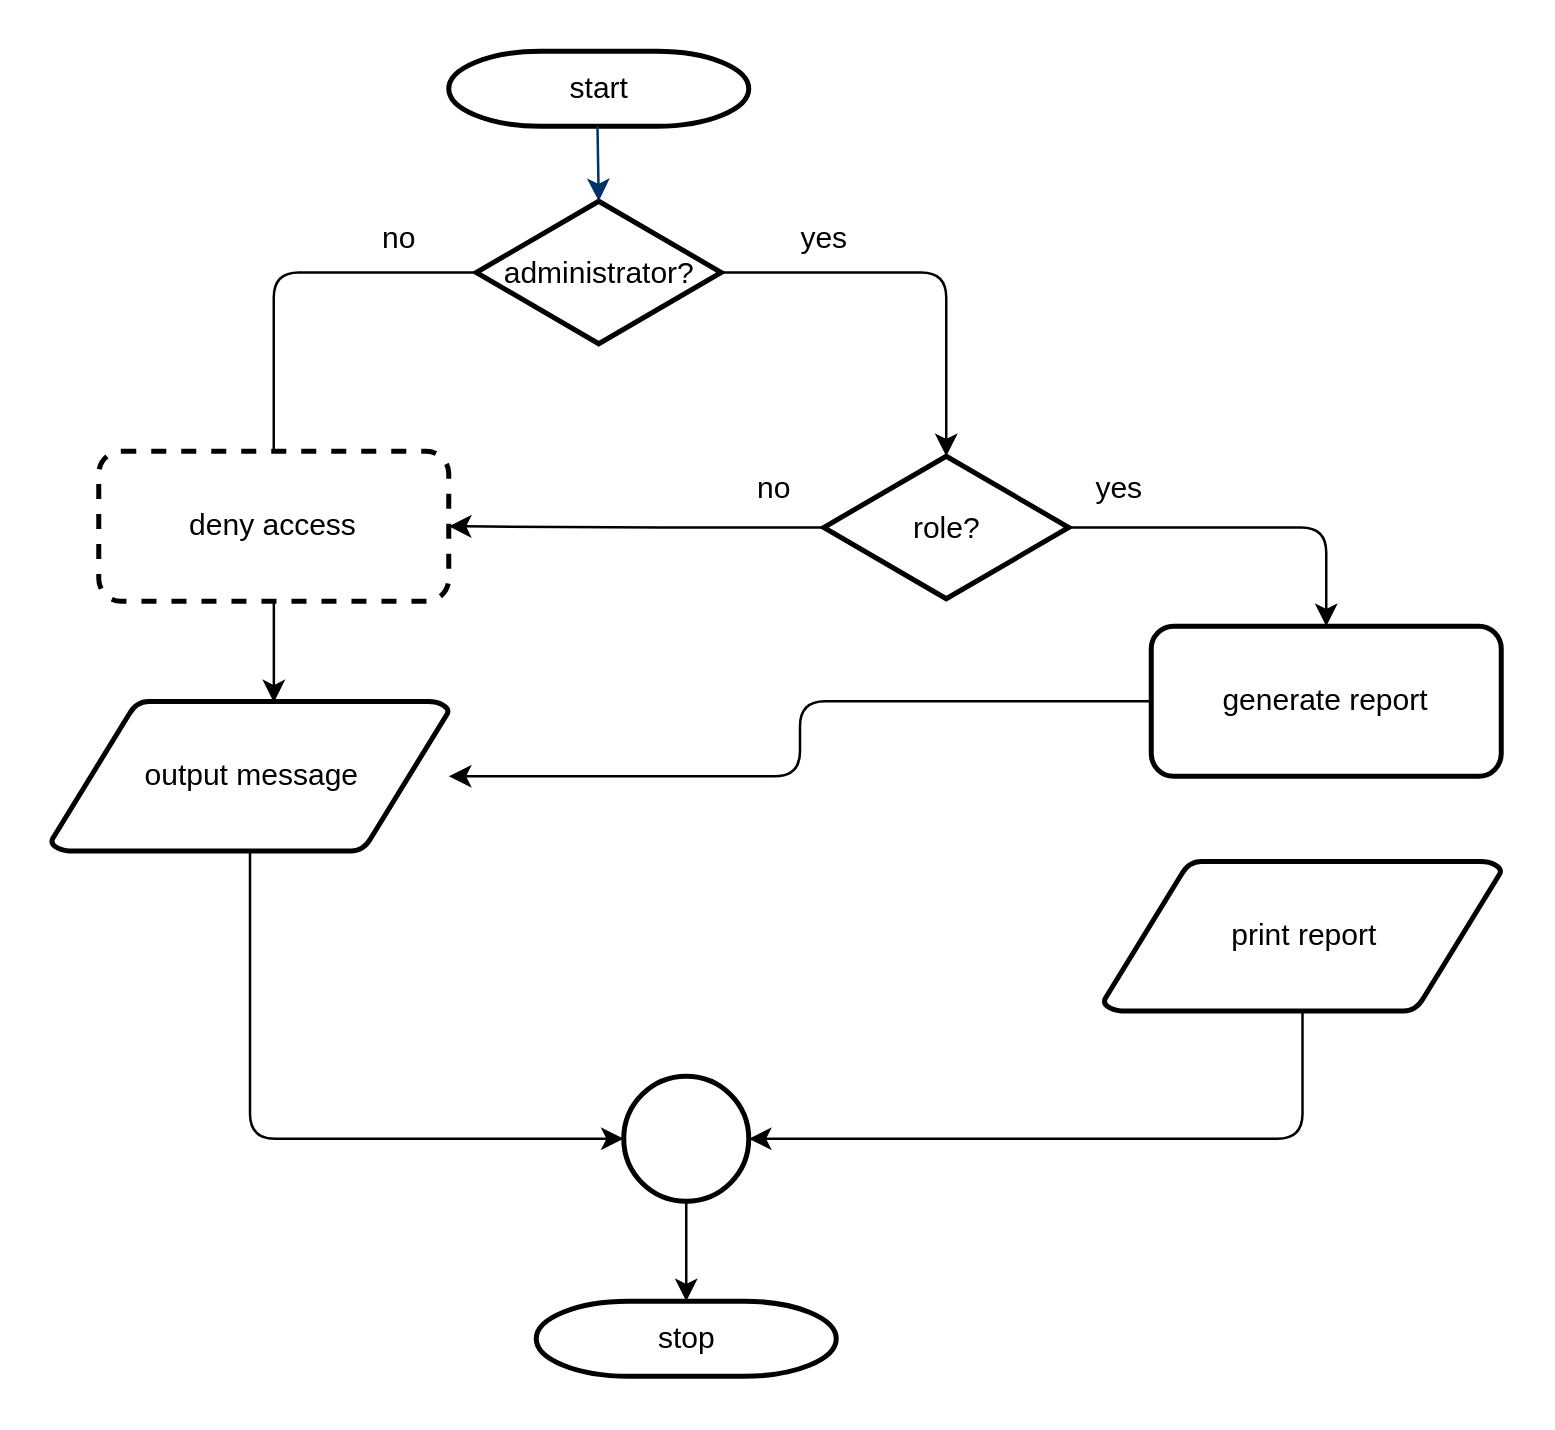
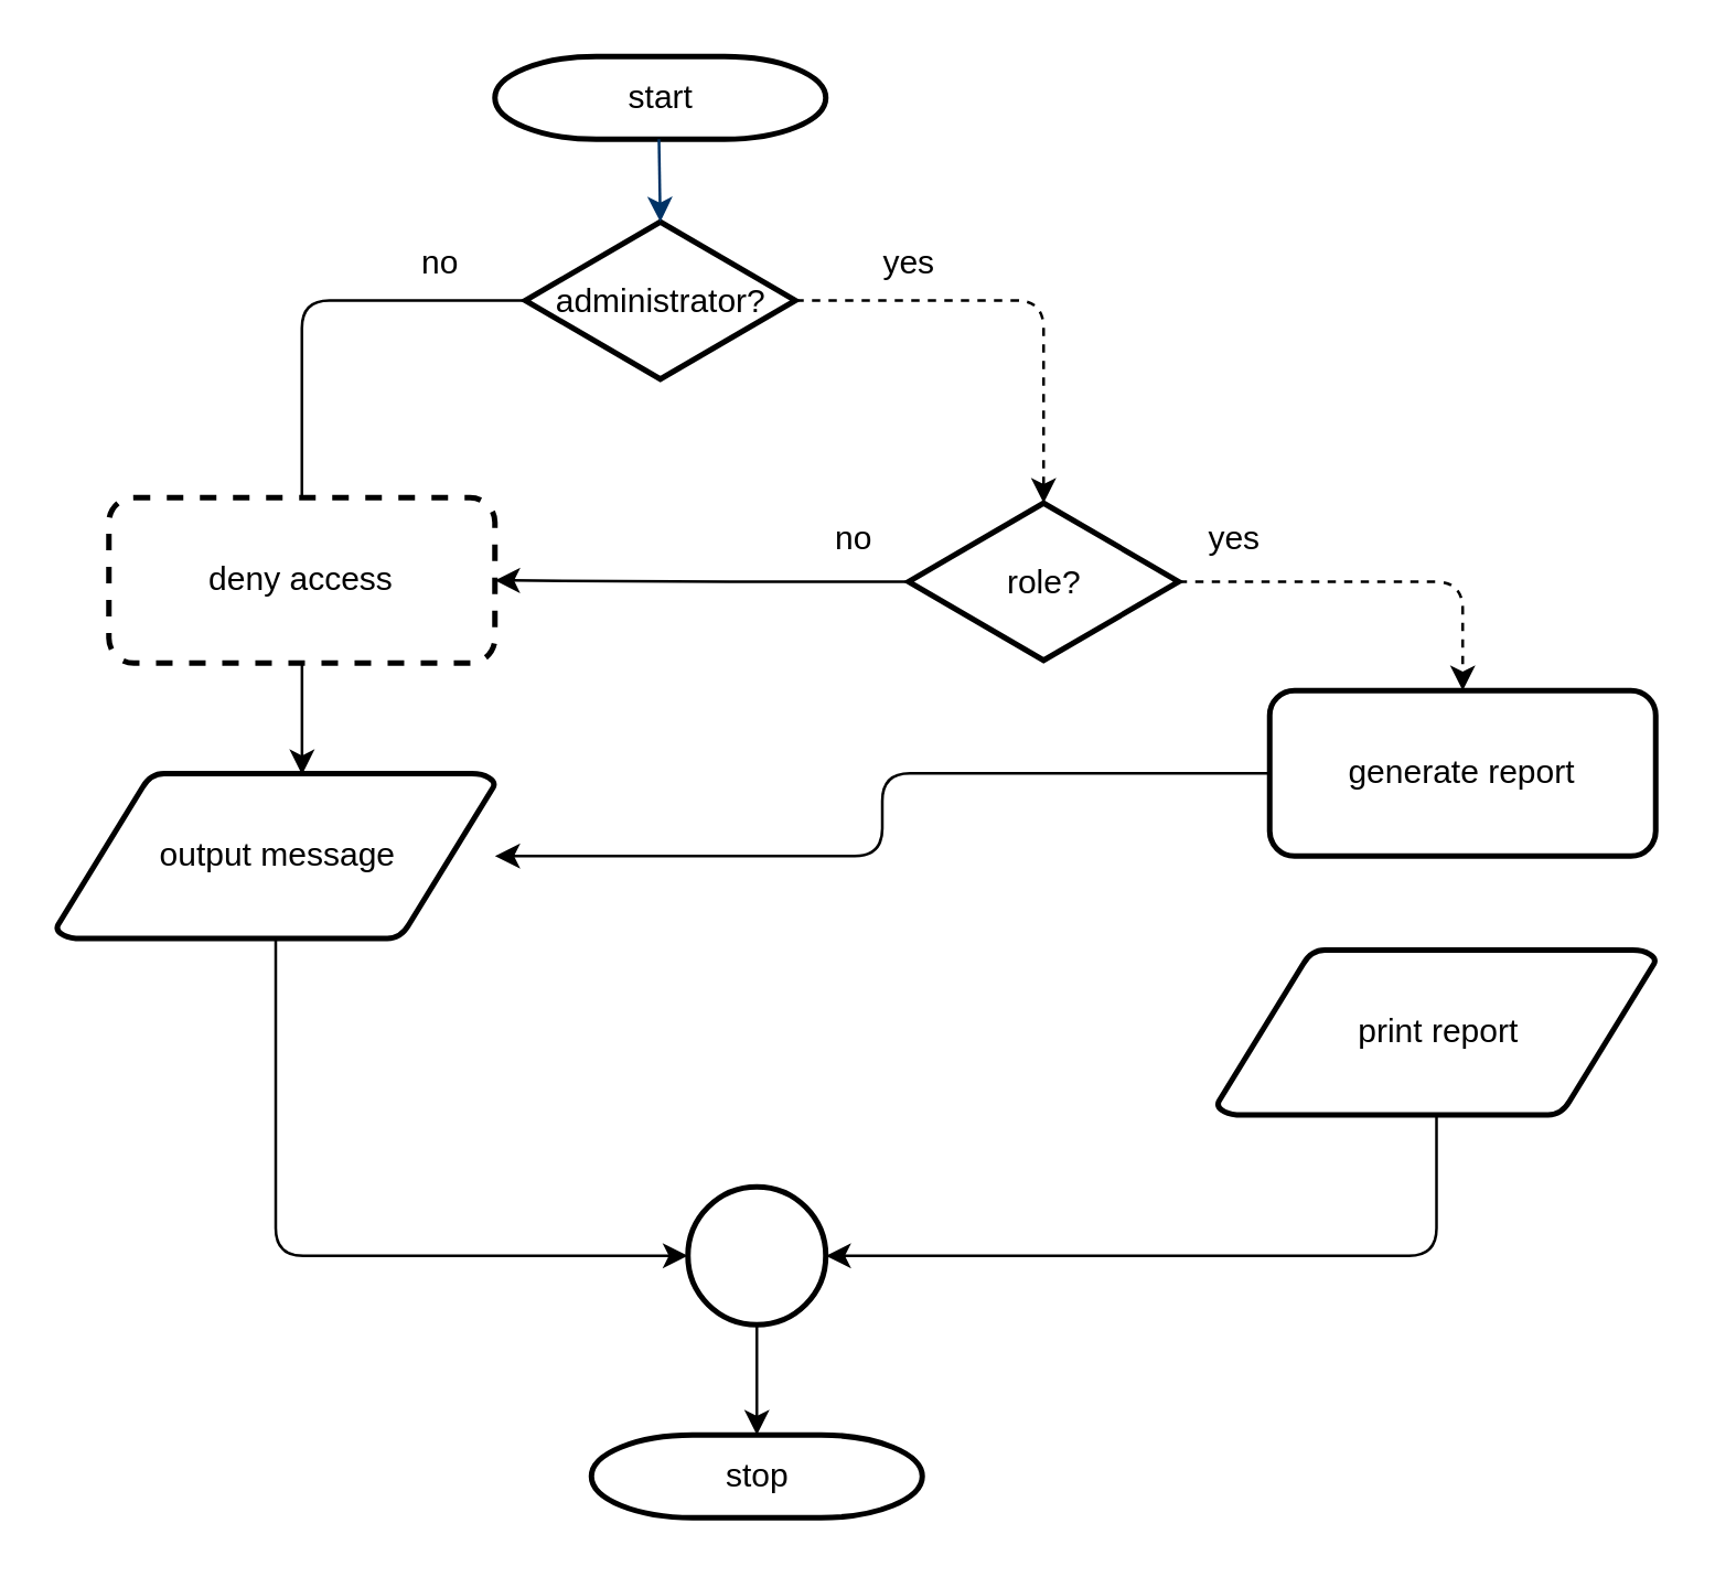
  <mxCell id="0" />
  <mxCell id="1" parent="0" />
  <mxCell id="2" value="start" style="shape=mxgraph.flowchart.terminator;strokeWidth=2;gradientColor=none;gradientDirection=north;fontStyle=0;html=1;" vertex="1" parent="1"><mxGeometry x="179" y="20" width="120" height="30" as="geometry" /></mxCell>
- <mxCell id="3" style="edgeStyle=orthogonalEdgeStyle;rounded=1;orthogonalLoop=1;jettySize=auto;html=1;entryX=0.5;entryY=0;entryDx=0;entryDy=0;entryPerimeter=0;exitX=1;exitY=0.5;exitDx=0;exitDy=0;exitPerimeter=0;" edge="1" parent="1" source="5" target="18"><mxGeometry relative="1" as="geometry" /></mxCell>
+ <mxCell id="3" style="edgeStyle=orthogonalEdgeStyle;rounded=1;orthogonalLoop=1;jettySize=auto;html=1;entryX=0.5;entryY=0;entryDx=0;entryDy=0;entryPerimeter=0;exitX=1;exitY=0.5;exitDx=0;exitDy=0;exitPerimeter=0;dashed=1;" edge="1" parent="1" source="5" target="18"><mxGeometry relative="1" as="geometry" /></mxCell>
  <mxCell id="4" style="edgeStyle=orthogonalEdgeStyle;rounded=1;orthogonalLoop=1;jettySize=auto;html=1;entryX=0.5;entryY=0;entryDx=0;entryDy=0;endArrow=none;" edge="1" parent="1" source="5" target="21"><mxGeometry relative="1" as="geometry" /></mxCell>
  <mxCell id="5" value="administrator?" style="shape=mxgraph.flowchart.decision;strokeWidth=2;gradientColor=none;gradientDirection=north;fontStyle=0;html=1;" vertex="1" parent="1"><mxGeometry x="190" y="80" width="98" height="57" as="geometry" /></mxCell>
  <mxCell id="6" style="fontStyle=1;strokeColor=#003366;strokeWidth=1;html=1;entryX=0.5;entryY=0;entryDx=0;entryDy=0;entryPerimeter=0;" edge="1" parent="1" target="5"><mxGeometry relative="1" as="geometry"><mxPoint x="238.5" y="50" as="sourcePoint" /><mxPoint x="238.5" y="90" as="targetPoint" /></mxGeometry></mxCell>
  <mxCell id="7" style="edgeStyle=orthogonalEdgeStyle;rounded=1;orthogonalLoop=1;jettySize=auto;html=1;" edge="1" parent="1" source="8" target="23"><mxGeometry relative="1" as="geometry" /></mxCell>
  <mxCell id="8" value="generate report" style="rounded=1;whiteSpace=wrap;html=1;strokeWidth=2;" vertex="1" parent="1"><mxGeometry x="460" y="250" width="140" height="60" as="geometry" /></mxCell>
  <mxCell id="9" style="edgeStyle=orthogonalEdgeStyle;rounded=1;orthogonalLoop=1;jettySize=auto;html=1;entryX=1;entryY=0.5;entryDx=0;entryDy=0;exitX=0.5;exitY=1;exitDx=0;exitDy=0;exitPerimeter=0;" edge="1" parent="1" source="10" target="12"><mxGeometry relative="1" as="geometry" /></mxCell>
  <mxCell id="10" value="print report" style="shape=mxgraph.flowchart.data;strokeWidth=2;gradientColor=none;gradientDirection=north;fontStyle=0;html=1;" vertex="1" parent="1"><mxGeometry x="441" y="344" width="159" height="60" as="geometry" /></mxCell>
  <mxCell id="11" style="edgeStyle=orthogonalEdgeStyle;rounded=1;orthogonalLoop=1;jettySize=auto;html=1;exitX=0.5;exitY=1;exitDx=0;exitDy=0;entryX=0.5;entryY=0;entryDx=0;entryDy=0;entryPerimeter=0;" edge="1" parent="1" source="12" target="13"><mxGeometry relative="1" as="geometry" /></mxCell>
  <mxCell id="12" value="" style="ellipse;whiteSpace=wrap;html=1;aspect=fixed;strokeWidth=2;" vertex="1" parent="1"><mxGeometry x="249" y="430" width="50" height="50" as="geometry" /></mxCell>
  <mxCell id="13" value="stop" style="shape=mxgraph.flowchart.terminator;strokeWidth=2;gradientColor=none;gradientDirection=north;fontStyle=0;html=1;" vertex="1" parent="1"><mxGeometry x="214" y="520" width="120" height="30" as="geometry" /></mxCell>
  <mxCell id="14" value="yes" style="text;html=1;align=center;verticalAlign=middle;resizable=0;points=[];autosize=1;strokeColor=none;fillColor=none;" vertex="1" parent="1"><mxGeometry x="309" y="80" width="40" height="30" as="geometry" /></mxCell>
  <mxCell id="15" value="no" style="text;html=1;align=center;verticalAlign=middle;resizable=0;points=[];autosize=1;strokeColor=none;fillColor=none;" vertex="1" parent="1"><mxGeometry x="139" y="80" width="40" height="30" as="geometry" /></mxCell>
- <mxCell id="16" style="edgeStyle=orthogonalEdgeStyle;rounded=1;orthogonalLoop=1;jettySize=auto;html=1;exitX=1;exitY=0.5;exitDx=0;exitDy=0;exitPerimeter=0;entryX=0.5;entryY=0;entryDx=0;entryDy=0;" edge="1" parent="1" source="18" target="8"><mxGeometry relative="1" as="geometry" /></mxCell>
+ <mxCell id="16" style="edgeStyle=orthogonalEdgeStyle;rounded=1;orthogonalLoop=1;jettySize=auto;html=1;exitX=1;exitY=0.5;exitDx=0;exitDy=0;exitPerimeter=0;entryX=0.5;entryY=0;entryDx=0;entryDy=0;dashed=1;" edge="1" parent="1" source="18" target="8"><mxGeometry relative="1" as="geometry" /></mxCell>
  <mxCell id="17" style="edgeStyle=orthogonalEdgeStyle;rounded=1;orthogonalLoop=1;jettySize=auto;html=1;entryX=1;entryY=0.5;entryDx=0;entryDy=0;" edge="1" parent="1" source="18" target="21"><mxGeometry relative="1" as="geometry" /></mxCell>
  <mxCell id="18" value="role?" style="shape=mxgraph.flowchart.decision;strokeWidth=2;gradientColor=none;gradientDirection=north;fontStyle=0;html=1;" vertex="1" parent="1"><mxGeometry x="329" y="182" width="98" height="57" as="geometry" /></mxCell>
  <mxCell id="19" value="yes" style="text;html=1;align=center;verticalAlign=middle;resizable=0;points=[];autosize=1;strokeColor=none;fillColor=none;" vertex="1" parent="1"><mxGeometry x="427" y="180" width="40" height="30" as="geometry" /></mxCell>
  <mxCell id="20" style="edgeStyle=orthogonalEdgeStyle;rounded=1;orthogonalLoop=1;jettySize=auto;html=1;entryX=0.56;entryY=0.008;entryDx=0;entryDy=0;entryPerimeter=0;" edge="1" parent="1" source="21" target="23"><mxGeometry relative="1" as="geometry" /></mxCell>
  <mxCell id="21" value="deny access" style="rounded=1;whiteSpace=wrap;html=1;strokeWidth=2;dashed=1;" vertex="1" parent="1"><mxGeometry x="39" y="180" width="140" height="60" as="geometry" /></mxCell>
  <mxCell id="22" style="edgeStyle=orthogonalEdgeStyle;rounded=1;orthogonalLoop=1;jettySize=auto;html=1;entryX=0;entryY=0.5;entryDx=0;entryDy=0;exitX=0.5;exitY=1;exitDx=0;exitDy=0;exitPerimeter=0;" edge="1" parent="1" source="23" target="12"><mxGeometry relative="1" as="geometry" /></mxCell>
  <mxCell id="23" value="output message" style="shape=mxgraph.flowchart.data;strokeWidth=2;gradientColor=none;gradientDirection=north;fontStyle=0;html=1;" vertex="1" parent="1"><mxGeometry x="20" y="280" width="159" height="60" as="geometry" /></mxCell>
  <mxCell id="24" value="no" style="text;html=1;align=center;verticalAlign=middle;resizable=0;points=[];autosize=1;strokeColor=none;fillColor=none;" vertex="1" parent="1"><mxGeometry x="289" y="180" width="40" height="30" as="geometry" /></mxCell>
